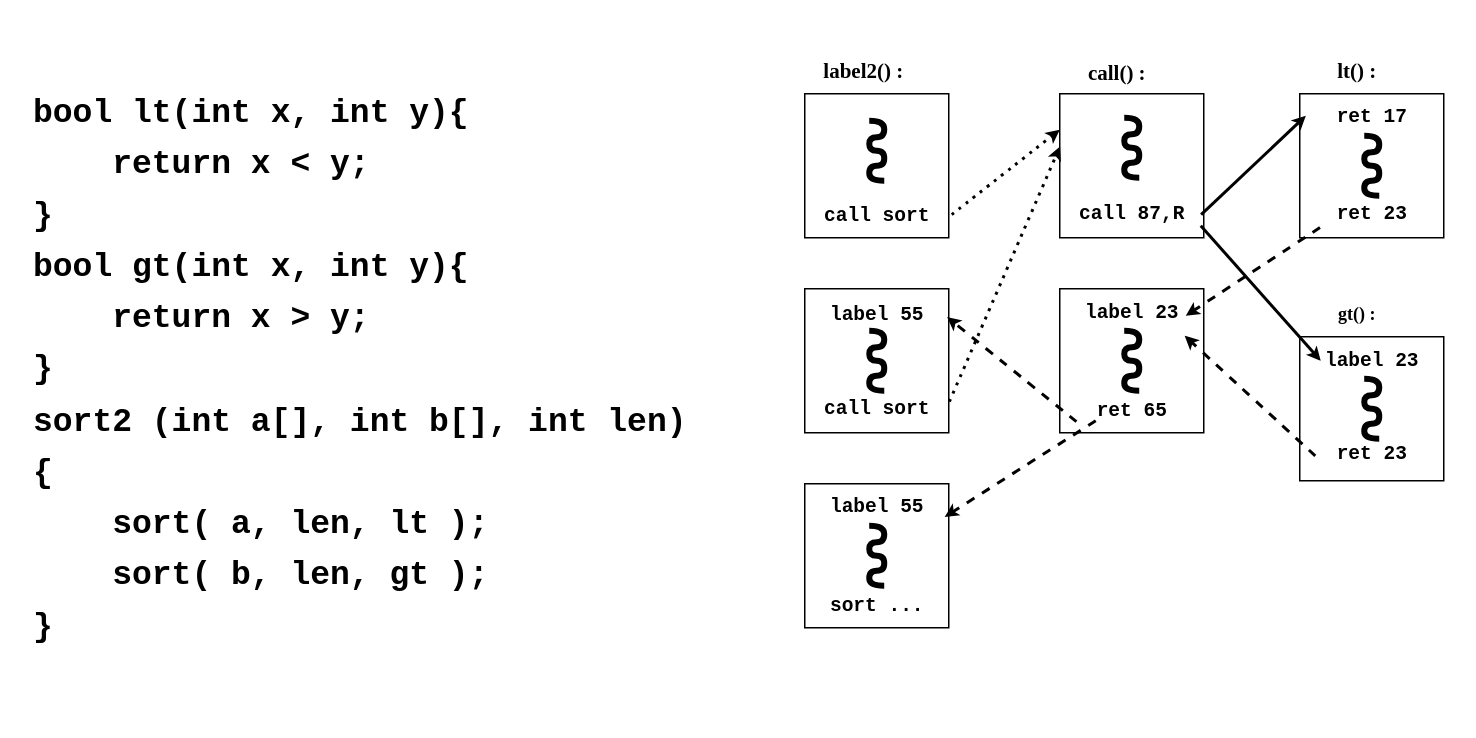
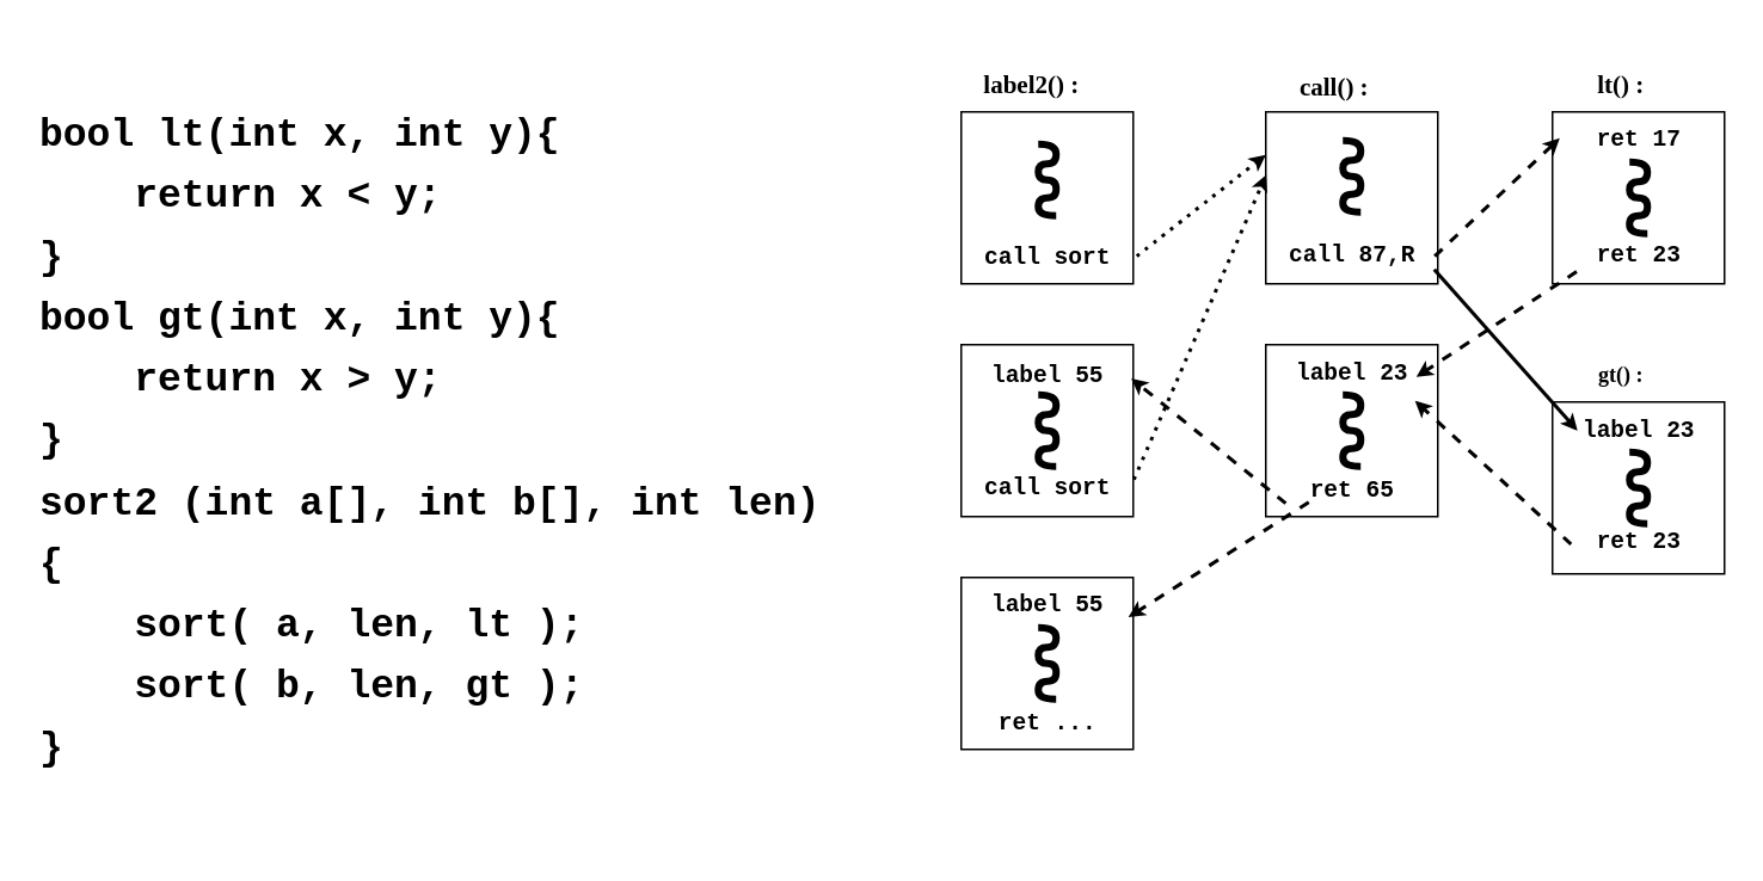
  <mxCell id="0" />
  <mxCell id="1" parent="0" />
  <mxCell id="2" value="&lt;div style=&quot;font-size: 14px; line-height: 19px;&quot;&gt;&lt;div style=&quot;&quot;&gt;&lt;div style=&quot;line-height: 19px;&quot;&gt;&lt;pre style=&quot;line-height: 108%; font-size: 28px;&quot;&gt;&lt;font style=&quot;font-size: 22px;&quot; face=&quot;Courier New&quot;&gt;&lt;b&gt;&lt;font style=&quot;font-size: 22px;&quot;&gt;&lt;span style=&quot;&quot;&gt;bool lt(int x, int y){&lt;br&gt;&lt;/span&gt;&lt;/font&gt;&lt;font style=&quot;font-size: 22px;&quot;&gt;&lt;span style=&quot;&quot;&gt;&amp;nbsp; &amp;nbsp; return x &amp;lt; y;&lt;br&gt;&lt;/span&gt;&lt;/font&gt;&lt;font style=&quot;font-size: 22px;&quot;&gt;&lt;span style=&quot;&quot;&gt;}&lt;br&gt;&lt;/span&gt;&lt;/font&gt;&lt;font style=&quot;font-size: 22px;&quot;&gt;&lt;span style=&quot;&quot;&gt;bool gt(int x, int y){&lt;br&gt;&lt;/span&gt;&lt;/font&gt;&lt;font style=&quot;font-size: 22px;&quot;&gt;&lt;span style=&quot;&quot;&gt;&amp;nbsp; &amp;nbsp; return x &amp;gt; y;&lt;br&gt;&lt;/span&gt;&lt;/font&gt;&lt;font style=&quot;font-size: 22px;&quot;&gt;&lt;span style=&quot;&quot;&gt;}&lt;/span&gt;&lt;/font&gt;&lt;font style=&quot;font-size: 22px;&quot;&gt;&lt;span style=&quot;&quot;&gt;&lt;br&gt;&lt;/span&gt;&lt;/font&gt;&lt;font style=&quot;font-size: 22px;&quot;&gt;&lt;span style=&quot;&quot;&gt;sort2 (int a[], int b[], int len)&lt;br&gt;&lt;/span&gt;&lt;/font&gt;&lt;font style=&quot;font-size: 22px;&quot;&gt;&lt;span style=&quot;&quot;&gt;{&lt;br&gt;&lt;/span&gt;&lt;/font&gt;&lt;font style=&quot;font-size: 22px;&quot;&gt;&lt;span style=&quot;&quot;&gt;&amp;nbsp; &amp;nbsp; sort( a, len, lt );&lt;br&gt;&lt;/span&gt;&lt;/font&gt;&lt;font style=&quot;font-size: 22px;&quot;&gt;&lt;span style=&quot;&quot;&gt;&amp;nbsp; &amp;nbsp; sort( b, len, gt );&lt;br&gt;&lt;/span&gt;&lt;/font&gt;&lt;font style=&quot;font-size: 22px;&quot;&gt;&lt;span style=&quot;&quot;&gt;}&lt;/span&gt;&lt;/font&gt;&lt;/b&gt;&lt;/font&gt;&lt;/pre&gt;&lt;/div&gt;&lt;/div&gt;&lt;/div&gt;" style="whiteSpace=wrap;html=1;aspect=fixed;strokeColor=none;align=left;labelBackgroundColor=default;rounded=0;" vertex="1" parent="1"><mxGeometry width="450" height="450" as="geometry" x="20" y="20" /></mxCell>
  <mxCell id="3" value="" style="whiteSpace=wrap;html=1;aspect=fixed;labelBackgroundColor=#FFFFFF;strokeColor=default;fontColor=#000000;fillColor=default;gradientColor=none;rounded=0;" vertex="1" parent="1"><mxGeometry x="536" y="62" width="96" height="96" as="geometry" /></mxCell>
  <mxCell id="4" value="" style="whiteSpace=wrap;html=1;aspect=fixed;labelBackgroundColor=#FFFFFF;strokeColor=default;fontColor=#000000;fillColor=default;gradientColor=none;rounded=0;" vertex="1" parent="1"><mxGeometry x="536" y="322" width="96" height="96" as="geometry" /></mxCell>
  <mxCell id="5" value="" style="whiteSpace=wrap;html=1;aspect=fixed;labelBackgroundColor=#FFFFFF;strokeColor=default;fontColor=#000000;fillColor=default;gradientColor=none;rounded=0;" vertex="1" parent="1"><mxGeometry x="706" y="192" width="96" height="96" as="geometry" /></mxCell>
  <mxCell id="6" value="" style="whiteSpace=wrap;html=1;aspect=fixed;labelBackgroundColor=#FFFFFF;strokeColor=default;fontColor=#000000;fillColor=default;gradientColor=none;rounded=0;" vertex="1" parent="1"><mxGeometry x="536" y="192" width="96" height="96" as="geometry" /></mxCell>
  <mxCell id="7" value="" style="whiteSpace=wrap;html=1;aspect=fixed;labelBackgroundColor=#FFFFFF;strokeColor=default;fontColor=#000000;fillColor=default;gradientColor=none;rounded=0;" vertex="1" parent="1"><mxGeometry x="706" y="62" width="96" height="96" as="geometry" /></mxCell>
  <mxCell id="8" value="" style="whiteSpace=wrap;html=1;aspect=fixed;labelBackgroundColor=#FFFFFF;strokeColor=default;fontColor=#000000;fillColor=default;gradientColor=none;rounded=0;" vertex="1" parent="1"><mxGeometry x="866" y="62" width="96" height="96" as="geometry" /></mxCell>
  <mxCell id="9" value="" style="whiteSpace=wrap;html=1;aspect=fixed;labelBackgroundColor=#FFFFFF;strokeColor=default;fontColor=#000000;fillColor=default;gradientColor=none;rounded=0;" vertex="1" parent="1"><mxGeometry x="866" y="224" width="96" height="96" as="geometry" /></mxCell>
  <mxCell id="10" value="" style="endArrow=none;html=1;strokeWidth=4;fontFamily=Lucida Console;fontSize=22;fontColor=#000000;curved=1;elbow=vertical;edgeStyle=orthogonalEdgeStyle;endSize=3;startSize=3;" edge="1" parent="1"><mxGeometry width="50" height="50" relative="1" as="geometry"><mxPoint x="759" y="118" as="sourcePoint" /><mxPoint x="749" y="78" as="targetPoint" /><Array as="points"><mxPoint x="749" y="118" /><mxPoint x="749" y="108" /><mxPoint x="759" y="108" /><mxPoint x="759" y="98" /><mxPoint x="749" y="98" /><mxPoint x="749" y="89" /><mxPoint x="759" y="89" /><mxPoint x="759" y="78" /></Array></mxGeometry></mxCell>
  <mxCell id="11" value="" style="endArrow=none;html=1;strokeWidth=4;fontFamily=Lucida Console;fontSize=22;fontColor=#000000;curved=1;elbow=vertical;edgeStyle=orthogonalEdgeStyle;endSize=3;startSize=3;" edge="1" parent="1"><mxGeometry width="50" height="50" relative="1" as="geometry"><mxPoint x="589" y="120" as="sourcePoint" /><mxPoint x="579" y="80" as="targetPoint" /><Array as="points"><mxPoint x="579" y="120" /><mxPoint x="579" y="110" /><mxPoint x="589" y="110" /><mxPoint x="589" y="100" /><mxPoint x="579" y="100" /><mxPoint x="579" y="91" /><mxPoint x="589" y="91" /><mxPoint x="589" y="80" /></Array></mxGeometry></mxCell>
  <mxCell id="12" value="" style="endArrow=none;html=1;strokeWidth=4;fontFamily=Lucida Console;fontSize=22;fontColor=#000000;curved=1;elbow=vertical;edgeStyle=orthogonalEdgeStyle;endSize=3;startSize=3;" edge="1" parent="1"><mxGeometry width="50" height="50" relative="1" as="geometry"><mxPoint x="589.01" y="259.96" as="sourcePoint" /><mxPoint x="579.01" y="219.96" as="targetPoint" /><Array as="points"><mxPoint x="579.01" y="259.96" /><mxPoint x="579.01" y="249.96" /><mxPoint x="589.01" y="249.96" /><mxPoint x="589.01" y="239.96" /><mxPoint x="579.01" y="239.96" /><mxPoint x="579.01" y="230.96" /><mxPoint x="589.01" y="230.96" /><mxPoint x="589.01" y="219.96" /></Array></mxGeometry></mxCell>
  <mxCell id="13" value="" style="endArrow=none;html=1;strokeWidth=4;fontFamily=Lucida Console;fontSize=22;fontColor=#000000;curved=1;elbow=vertical;edgeStyle=orthogonalEdgeStyle;endSize=3;startSize=3;" edge="1" parent="1"><mxGeometry width="50" height="50" relative="1" as="geometry"><mxPoint x="758.97" y="260" as="sourcePoint" /><mxPoint x="748.97" y="220" as="targetPoint" /><Array as="points"><mxPoint x="748.97" y="260" /><mxPoint x="748.97" y="250" /><mxPoint x="758.97" y="250" /><mxPoint x="758.97" y="240" /><mxPoint x="748.97" y="240" /><mxPoint x="748.97" y="231" /><mxPoint x="758.97" y="231" /><mxPoint x="758.97" y="220" /></Array></mxGeometry></mxCell>
  <mxCell id="14" value="" style="endArrow=none;html=1;strokeWidth=4;fontFamily=Lucida Console;fontSize=22;fontColor=#000000;curved=1;elbow=vertical;edgeStyle=orthogonalEdgeStyle;endSize=3;startSize=3;" edge="1" parent="1"><mxGeometry width="50" height="50" relative="1" as="geometry"><mxPoint x="918.97" y="292" as="sourcePoint" /><mxPoint x="908.97" y="252" as="targetPoint" /><Array as="points"><mxPoint x="908.97" y="292" /><mxPoint x="908.97" y="282" /><mxPoint x="918.97" y="282" /><mxPoint x="918.97" y="272" /><mxPoint x="908.97" y="272" /><mxPoint x="908.97" y="263" /><mxPoint x="918.97" y="263" /><mxPoint x="918.97" y="252" /></Array></mxGeometry></mxCell>
  <mxCell id="15" value="" style="endArrow=none;html=1;strokeWidth=4;fontFamily=Lucida Console;fontSize=22;fontColor=#000000;curved=1;elbow=vertical;edgeStyle=orthogonalEdgeStyle;endSize=3;startSize=3;" edge="1" parent="1"><mxGeometry width="50" height="50" relative="1" as="geometry"><mxPoint x="919" y="130" as="sourcePoint" /><mxPoint x="909" y="90" as="targetPoint" /><Array as="points"><mxPoint x="909" y="130" /><mxPoint x="909" y="120" /><mxPoint x="919" y="120" /><mxPoint x="919" y="110" /><mxPoint x="909" y="110" /><mxPoint x="909" y="101" /><mxPoint x="919" y="101" /><mxPoint x="919" y="90" /></Array></mxGeometry></mxCell>
  <mxCell id="16" value="" style="endArrow=none;html=1;strokeWidth=4;fontFamily=Lucida Console;fontSize=22;fontColor=#000000;curved=1;elbow=vertical;edgeStyle=orthogonalEdgeStyle;endSize=3;startSize=3;" edge="1" parent="1"><mxGeometry width="50" height="50" relative="1" as="geometry"><mxPoint x="588.97" y="390" as="sourcePoint" /><mxPoint x="578.97" y="350" as="targetPoint" /><Array as="points"><mxPoint x="578.97" y="390" /><mxPoint x="578.97" y="380" /><mxPoint x="588.97" y="380" /><mxPoint x="588.97" y="370" /><mxPoint x="578.97" y="370" /><mxPoint x="578.97" y="361" /><mxPoint x="588.97" y="361" /><mxPoint x="588.97" y="350" /></Array></mxGeometry></mxCell>
  <mxCell id="17" value="&lt;font face=&quot;Lucida Console&quot; style=&quot;font-size: 14px;&quot;&gt;label2() :&lt;/font&gt;" style="text;html=1;resizable=0;autosize=1;align=center;verticalAlign=middle;points=[];fillColor=none;strokeColor=none;rounded=0;labelBackgroundColor=none;fontFamily=Times New Roman;fontSize=23;fontColor=#000000;fontStyle=1" vertex="1" parent="1"><mxGeometry x="525" y="24" width="100" height="40" as="geometry" /></mxCell>
  <mxCell id="18" value="&lt;font face=&quot;Courier New&quot; style=&quot;font-size: 13px;&quot;&gt;call 87,R&lt;/font&gt;" style="text;html=1;resizable=0;autosize=1;align=center;verticalAlign=middle;points=[];fillColor=none;strokeColor=none;rounded=0;labelBackgroundColor=none;fontFamily=Times New Roman;fontSize=13;fontColor=#000000;fontStyle=1" vertex="1" parent="1"><mxGeometry x="709" y="127" width="90" height="30" as="geometry" /></mxCell>
  <mxCell id="19" value="&lt;font face=&quot;Courier New&quot; style=&quot;font-size: 13px;&quot;&gt;label 23&lt;/font&gt;" style="text;html=1;resizable=0;autosize=1;align=center;verticalAlign=middle;points=[];fillColor=none;strokeColor=none;rounded=0;labelBackgroundColor=none;fontFamily=Times New Roman;fontSize=13;fontColor=#000000;fontStyle=1" vertex="1" parent="1"><mxGeometry x="709" y="193" width="90" height="30" as="geometry" /></mxCell>
  <mxCell id="20" value="&lt;font face=&quot;Courier New&quot; style=&quot;font-size: 13px;&quot;&gt;call sort&lt;/font&gt;" style="text;html=1;resizable=0;autosize=1;align=center;verticalAlign=middle;points=[];fillColor=none;strokeColor=none;rounded=0;labelBackgroundColor=none;fontFamily=Times New Roman;fontSize=13;fontColor=#000000;fontStyle=1" vertex="1" parent="1"><mxGeometry x="539" y="128" width="90" height="30" as="geometry" /></mxCell>
  <mxCell id="21" value="&lt;font face=&quot;Courier New&quot; style=&quot;font-size: 13px;&quot;&gt;ret 23&lt;/font&gt;" style="text;html=1;resizable=0;autosize=1;align=center;verticalAlign=middle;points=[];fillColor=none;strokeColor=none;rounded=0;labelBackgroundColor=none;fontFamily=Times New Roman;fontSize=13;fontColor=#000000;fontStyle=1" vertex="1" parent="1"><mxGeometry x="879" y="127" width="70" height="30" as="geometry" /></mxCell>
  <mxCell id="22" value="&lt;font face=&quot;Courier New&quot; style=&quot;font-size: 13px;&quot;&gt;ret 17&lt;/font&gt;" style="text;html=1;resizable=0;autosize=1;align=center;verticalAlign=middle;points=[];fillColor=none;strokeColor=none;rounded=0;labelBackgroundColor=none;fontFamily=Times New Roman;fontSize=13;fontColor=#000000;fontStyle=1" vertex="1" parent="1"><mxGeometry x="869" y="62" width="90" height="30" as="geometry" /></mxCell>
  <mxCell id="23" value="&lt;font face=&quot;Courier New&quot; style=&quot;font-size: 13px;&quot;&gt;ret 65&lt;/font&gt;" style="text;html=1;resizable=0;autosize=1;align=center;verticalAlign=middle;points=[];fillColor=none;strokeColor=none;rounded=0;labelBackgroundColor=none;fontFamily=Times New Roman;fontSize=13;fontColor=#000000;fontStyle=1" vertex="1" parent="1"><mxGeometry x="719" y="258" width="70" height="30" as="geometry" /></mxCell>
  <mxCell id="24" value="&lt;font face=&quot;Courier New&quot; style=&quot;font-size: 13px;&quot;&gt;label 55&lt;/font&gt;" style="text;html=1;resizable=0;autosize=1;align=center;verticalAlign=middle;points=[];fillColor=none;strokeColor=none;rounded=0;labelBackgroundColor=none;fontFamily=Times New Roman;fontSize=13;fontColor=#000000;fontStyle=1" vertex="1" parent="1"><mxGeometry x="539" y="194" width="90" height="30" as="geometry" /></mxCell>
  <mxCell id="25" value="&lt;font face=&quot;Courier New&quot; style=&quot;font-size: 13px;&quot;&gt;call sort&lt;/font&gt;" style="text;html=1;resizable=0;autosize=1;align=center;verticalAlign=middle;points=[];fillColor=none;strokeColor=none;rounded=0;labelBackgroundColor=none;fontFamily=Times New Roman;fontSize=13;fontColor=#000000;fontStyle=1" vertex="1" parent="1"><mxGeometry x="539" y="257" width="90" height="30" as="geometry" /></mxCell>
  <mxCell id="26" value="&lt;font face=&quot;Courier New&quot; style=&quot;font-size: 13px;&quot;&gt;label 23&lt;/font&gt;" style="text;html=1;resizable=0;autosize=1;align=center;verticalAlign=middle;points=[];fillColor=none;strokeColor=none;rounded=0;labelBackgroundColor=none;fontFamily=Times New Roman;fontSize=13;fontColor=#000000;fontStyle=1" vertex="1" parent="1"><mxGeometry x="869" y="225" width="90" height="30" as="geometry" /></mxCell>
  <mxCell id="27" value="&lt;font face=&quot;Courier New&quot; style=&quot;font-size: 13px;&quot;&gt;ret 23&lt;/font&gt;" style="text;html=1;resizable=0;autosize=1;align=center;verticalAlign=middle;points=[];fillColor=none;strokeColor=none;rounded=0;labelBackgroundColor=none;fontFamily=Times New Roman;fontSize=13;fontColor=#000000;fontStyle=1" vertex="1" parent="1"><mxGeometry x="879" y="287" width="70" height="30" as="geometry" /></mxCell>
  <mxCell id="28" value="&lt;font face=&quot;Courier New&quot; style=&quot;font-size: 13px;&quot;&gt;label 55&lt;/font&gt;" style="text;html=1;resizable=0;autosize=1;align=center;verticalAlign=middle;points=[];fillColor=none;strokeColor=none;rounded=0;labelBackgroundColor=none;fontFamily=Times New Roman;fontSize=13;fontColor=#000000;fontStyle=1" vertex="1" parent="1"><mxGeometry x="539" y="322" width="90" height="30" as="geometry" /></mxCell>
- <mxCell id="29" value="&lt;font face=&quot;Courier New&quot; style=&quot;font-size: 13px;&quot;&gt;sort ...&lt;/font&gt;" style="text;html=1;resizable=0;autosize=1;align=center;verticalAlign=middle;points=[];fillColor=none;strokeColor=none;rounded=0;labelBackgroundColor=none;fontFamily=Times New Roman;fontSize=13;fontColor=#000000;fontStyle=1" vertex="1" parent="1"><mxGeometry x="544" y="388" width="80" height="30" as="geometry" /></mxCell>
+ <mxCell id="29" value="&lt;font face=&quot;Courier New&quot; style=&quot;font-size: 13px;&quot;&gt;ret ...&lt;/font&gt;" style="text;html=1;resizable=0;autosize=1;align=center;verticalAlign=middle;points=[];fillColor=none;strokeColor=none;rounded=0;labelBackgroundColor=none;fontFamily=Times New Roman;fontSize=13;fontColor=#000000;fontStyle=1" vertex="1" parent="1"><mxGeometry x="544" y="388" width="80" height="30" as="geometry" /></mxCell>
  <mxCell id="30" value="" style="endArrow=classic;html=1;strokeWidth=2;fontFamily=Courier New;fontSize=13;fontColor=default;startSize=3;endSize=3;curved=1;elbow=vertical;dashed=1;dashPattern=1 2;exitX=1.021;exitY=0.839;exitDx=0;exitDy=0;exitPerimeter=0;entryX=0;entryY=0.25;entryDx=0;entryDy=0;" edge="1" parent="1" source="3" target="7"><mxGeometry width="50" height="50" relative="1" as="geometry"><mxPoint x="749" y="410" as="sourcePoint" /><mxPoint x="799" y="360" as="targetPoint" /></mxGeometry></mxCell>
  <mxCell id="31" value="" style="endArrow=classic;html=1;strokeWidth=2;fontFamily=Courier New;fontSize=13;fontColor=default;startSize=3;endSize=3;curved=1;elbow=vertical;dashed=1;dashPattern=1 2;exitX=1.038;exitY=0.343;exitDx=0;exitDy=0;exitPerimeter=0;entryX=0.002;entryY=0.366;entryDx=0;entryDy=0;entryPerimeter=0;" edge="1" parent="1" source="25" target="7"><mxGeometry width="50" height="50" relative="1" as="geometry"><mxPoint x="644.016" y="152.544" as="sourcePoint" /><mxPoint x="700" y="100" as="targetPoint" /></mxGeometry></mxCell>
  <mxCell id="32" value="" style="endArrow=classic;html=1;strokeWidth=2;fontFamily=Courier New;fontSize=13;fontColor=default;startSize=3;endSize=3;curved=1;elbow=vertical;dashed=1;exitX=-0.027;exitY=0.754;exitDx=0;exitDy=0;exitPerimeter=0;entryX=1.021;entryY=0.561;entryDx=0;entryDy=0;entryPerimeter=0;" edge="1" parent="1" source="23" target="24"><mxGeometry width="50" height="50" relative="1" as="geometry"><mxPoint x="654.016" y="162.544" as="sourcePoint" /><mxPoint x="726" y="106" as="targetPoint" /></mxGeometry></mxCell>
  <mxCell id="33" value="" style="endArrow=classic;html=1;strokeWidth=2;fontFamily=Courier New;fontSize=13;fontColor=default;startSize=3;endSize=3;curved=1;elbow=vertical;dashed=1;entryX=1.003;entryY=0.739;entryDx=0;entryDy=0;entryPerimeter=0;" edge="1" parent="1" target="28"><mxGeometry width="50" height="50" relative="1" as="geometry"><mxPoint x="730" y="280" as="sourcePoint" /><mxPoint x="640.89" y="220.83" as="targetPoint" /></mxGeometry></mxCell>
- <mxCell id="34" value="" style="endArrow=classic;html=1;strokeWidth=2;fontFamily=Courier New;fontSize=13;fontColor=default;startSize=3;endSize=3;curved=1;elbow=vertical;exitX=1.014;exitY=0.52;exitDx=0;exitDy=0;exitPerimeter=0;entryX=0.012;entryY=0.49;entryDx=0;entryDy=0;entryPerimeter=0;" edge="1" parent="1" source="18" target="22"><mxGeometry width="50" height="50" relative="1" as="geometry"><mxPoint x="737.11" y="300.62" as="sourcePoint" /><mxPoint x="650.89" y="230.83" as="targetPoint" /></mxGeometry></mxCell>
+ <mxCell id="34" value="" style="endArrow=classic;html=1;strokeWidth=2;fontFamily=Courier New;fontSize=13;fontColor=default;startSize=3;endSize=3;curved=1;elbow=vertical;exitX=1.014;exitY=0.52;exitDx=0;exitDy=0;exitPerimeter=0;entryX=0.012;entryY=0.49;entryDx=0;entryDy=0;entryPerimeter=0;dashed=1;" edge="1" parent="1" source="18" target="22"><mxGeometry width="50" height="50" relative="1" as="geometry"><mxPoint x="737.11" y="300.62" as="sourcePoint" /><mxPoint x="650.89" y="230.83" as="targetPoint" /></mxGeometry></mxCell>
  <mxCell id="35" value="" style="endArrow=classic;html=1;strokeWidth=2;fontFamily=Courier New;fontSize=13;fontColor=default;startSize=3;endSize=3;curved=1;elbow=vertical;" edge="1" parent="1"><mxGeometry width="50" height="50" relative="1" as="geometry"><mxPoint x="800" y="150" as="sourcePoint" /><mxPoint x="880" y="240" as="targetPoint" /></mxGeometry></mxCell>
  <mxCell id="36" value="" style="endArrow=classic;html=1;strokeWidth=2;fontFamily=Courier New;fontSize=13;fontColor=default;startSize=3;endSize=3;curved=1;elbow=vertical;dashed=1;exitX=0.007;exitY=0.807;exitDx=0;exitDy=0;exitPerimeter=0;entryX=0.9;entryY=0.567;entryDx=0;entryDy=0;entryPerimeter=0;" edge="1" parent="1" source="21" target="19"><mxGeometry width="50" height="50" relative="1" as="geometry"><mxPoint x="727.11" y="290.62" as="sourcePoint" /><mxPoint x="640.89" y="220.83" as="targetPoint" /></mxGeometry></mxCell>
  <mxCell id="37" value="" style="endArrow=classic;html=1;strokeWidth=2;fontFamily=Courier New;fontSize=13;fontColor=default;startSize=3;endSize=3;curved=1;elbow=vertical;dashed=1;exitX=-0.038;exitY=0.546;exitDx=0;exitDy=0;exitPerimeter=0;entryX=0.892;entryY=1.012;entryDx=0;entryDy=0;entryPerimeter=0;" edge="1" parent="1" source="27" target="19"><mxGeometry width="50" height="50" relative="1" as="geometry"><mxPoint x="737.11" y="300.62" as="sourcePoint" /><mxPoint x="650.89" y="230.83" as="targetPoint" /></mxGeometry></mxCell>
  <mxCell id="38" value="&lt;font face=&quot;Lucida Console&quot; style=&quot;font-size: 12px;&quot;&gt;gt() :&lt;/font&gt;" style="text;html=1;resizable=0;autosize=1;align=center;verticalAlign=middle;points=[];fillColor=none;strokeColor=none;rounded=0;labelBackgroundColor=none;fontFamily=Times New Roman;fontSize=23;fontColor=#000000;fontStyle=1" vertex="1" parent="1"><mxGeometry x="869" y="185" width="70" height="40" as="geometry" /></mxCell>
  <mxCell id="39" value="&lt;font face=&quot;Lucida Console&quot; style=&quot;font-size: 14px;&quot;&gt;lt() :&lt;/font&gt;" style="text;html=1;resizable=0;autosize=1;align=center;verticalAlign=middle;points=[];fillColor=none;strokeColor=none;rounded=0;labelBackgroundColor=none;fontFamily=Times New Roman;fontSize=23;fontColor=#000000;fontStyle=1" vertex="1" parent="1"><mxGeometry x="864" y="24" width="80" height="40" as="geometry" /></mxCell>
  <mxCell id="40" value="&lt;font face=&quot;Lucida Console&quot; style=&quot;font-size: 14px;&quot;&gt;call() :&lt;/font&gt;" style="text;html=1;resizable=0;autosize=1;align=center;verticalAlign=middle;points=[];fillColor=none;strokeColor=none;rounded=0;labelBackgroundColor=none;fontFamily=Times New Roman;fontSize=23;fontColor=#000000;fontStyle=1" vertex="1" parent="1"><mxGeometry x="699" y="25" width="90" height="40" as="geometry" /></mxCell>
